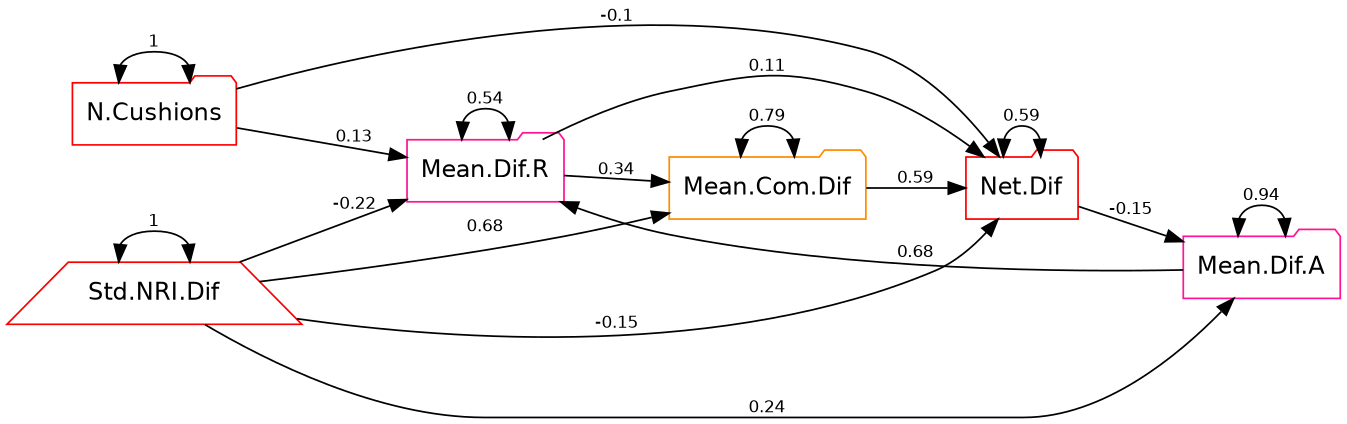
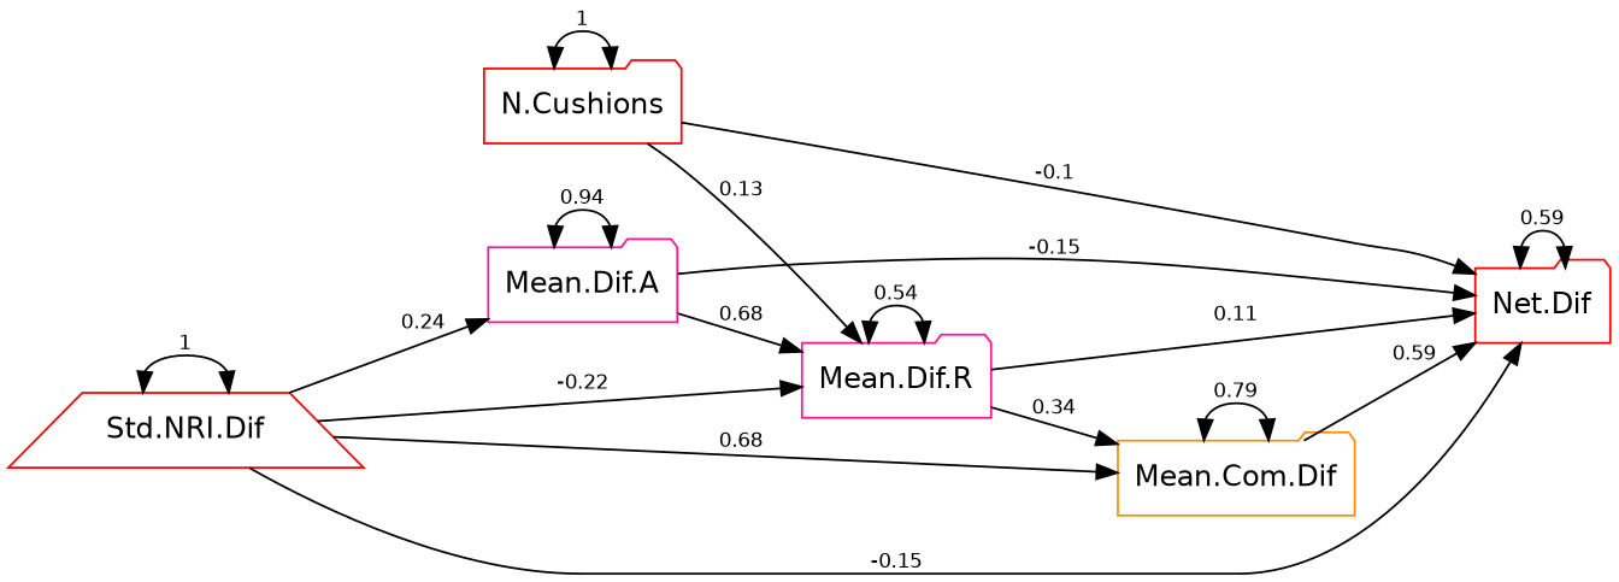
  digraph {
    fontname="DejaVu Sans"
    rankdir=LR
    node [color=red fontname="DejaVu Sans" fontsize=14 shape=folder]
    edge [fontname="DejaVu Sans" fontsize=10]
    "N.Cushions"
    "Mean.Dif.R" [color=deeppink]
    "Net.Dif"
    "Mean.Com.Dif" [color=darkorange]
    "Std.NRI.Dif" [shape=trapezium]
    "Mean.Dif.A" [color=deeppink]
    "N.Cushions" -> "N.Cushions" [dir=both label=1]
    "N.Cushions" -> "Mean.Dif.R" [label=0.13]
    "N.Cushions" -> "Net.Dif" [label=-0.1]
    "Mean.Dif.R" -> "Mean.Dif.R" [dir=both label=0.54]
    "Mean.Dif.R" -> "Net.Dif" [label=0.11]
    "Mean.Dif.R" -> "Mean.Com.Dif" [label=0.34]
    "Net.Dif" -> "Net.Dif" [dir=both label=0.59]
    "Mean.Com.Dif" -> "Net.Dif" [label=0.59]
    "Mean.Com.Dif" -> "Mean.Com.Dif" [dir=both label=0.79]
    "Std.NRI.Dif" -> "Mean.Dif.R" [label=-0.22]
    "Std.NRI.Dif" -> "Net.Dif" [label=-0.15]
    "Std.NRI.Dif" -> "Mean.Com.Dif" [label=0.68]
    "Std.NRI.Dif" -> "Std.NRI.Dif" [dir=both label=1]
    "Std.NRI.Dif" -> "Mean.Dif.A" [label=0.24]
    "Mean.Dif.A" -> "Mean.Dif.R" [label=0.68]
-   "Net.Dif" -> "Mean.Dif.A" [label=-0.15]
+   "Mean.Dif.A" -> "Net.Dif" [label=-0.15]
    "Mean.Dif.A" -> "Mean.Dif.A" [dir=both label=0.94]
  }
